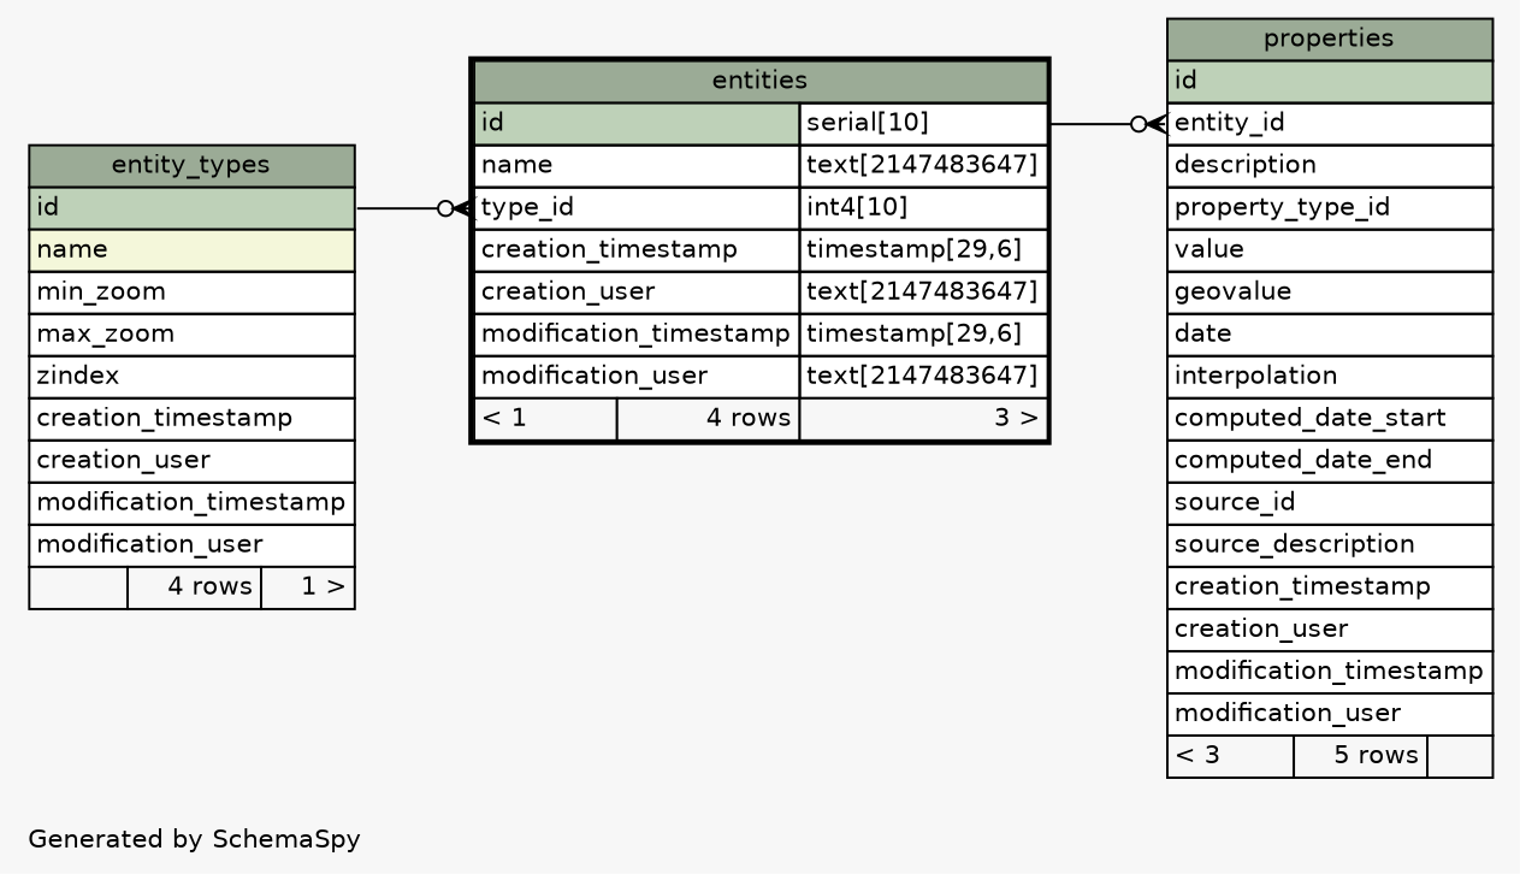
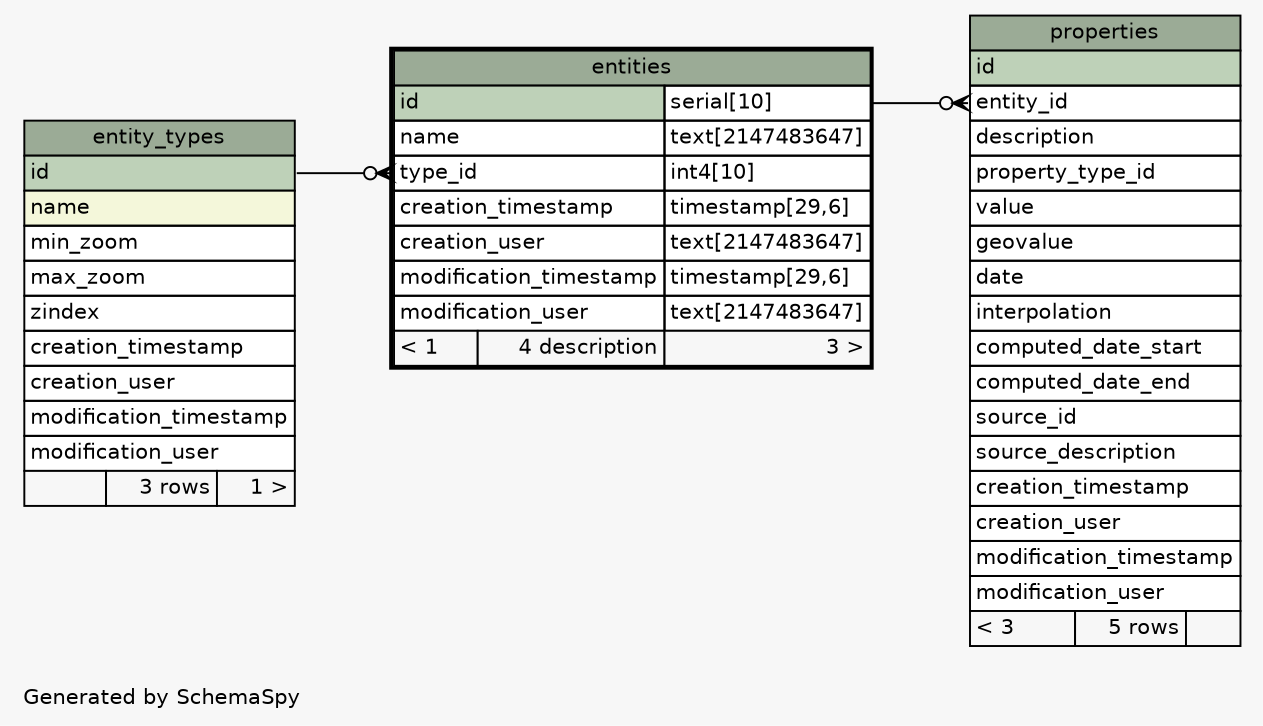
  digraph {
    bgcolor="#f7f7f7"
    fontname=Helvetica
    fontsize=11
    label="\nGenerated by SchemaSpy"
    labeljust=l
    nodesep=0.18
    rankdir=RL
    ranksep=0.46
    node [fontname=Helvetica fontsize=11 shape=plaintext]
    edge [arrowhead=none arrowsize=0.8 arrowtail=crowodot dir=back]
-   n1 [label=<     <TABLE BORDER="2" CELLBORDER="1" CELLSPACING="0" BGCOLOR="#ffffff">       <TR><TD COLSPAN="3" BGCOLOR="#9bab96" ALIGN="CENTER">entities</TD></TR>       <TR><TD PORT="id" COLSPAN="2" BGCOLOR="#bed1b8" ALIGN="LEFT">id</TD><TD PORT="id.type" ALIGN="LEFT">serial[10]</TD></TR>       <TR><TD PORT="name" COLSPAN="2" ALIGN="LEFT">name</TD><TD PORT="name.type" ALIGN="LEFT">text[2147483647]</TD></TR>       <TR><TD PORT="type_id" COLSPAN="2" ALIGN="LEFT">type_id</TD><TD PORT="type_id.type" ALIGN="LEFT">int4[10]</TD></TR>       <TR><TD PORT="creation_timestamp" COLSPAN="2" ALIGN="LEFT">creation_timestamp</TD><TD PORT="creation_timestamp.type" ALIGN="LEFT">timestamp[29,6]</TD></TR>       <TR><TD PORT="creation_user" COLSPAN="2" ALIGN="LEFT">creation_user</TD><TD PORT="creation_user.type" ALIGN="LEFT">text[2147483647]</TD></TR>       <TR><TD PORT="modification_timestamp" COLSPAN="2" ALIGN="LEFT">modification_timestamp</TD><TD PORT="modification_timestamp.type" ALIGN="LEFT">timestamp[29,6]</TD></TR>       <TR><TD PORT="modification_user" COLSPAN="2" ALIGN="LEFT">modification_user</TD><TD PORT="modification_user.type" ALIGN="LEFT">text[2147483647]</TD></TR>       <TR><TD ALIGN="LEFT" BGCOLOR="#f7f7f7">&lt; 1</TD><TD ALIGN="RIGHT" BGCOLOR="#f7f7f7">4 rows</TD><TD ALIGN="RIGHT" BGCOLOR="#f7f7f7">3 &gt;</TD></TR>     </TABLE>>]
-   n2 [label=<     <TABLE BORDER="0" CELLBORDER="1" CELLSPACING="0" BGCOLOR="#ffffff">       <TR><TD COLSPAN="3" BGCOLOR="#9bab96" ALIGN="CENTER">entity_types</TD></TR>       <TR><TD PORT="id" COLSPAN="3" BGCOLOR="#bed1b8" ALIGN="LEFT">id</TD></TR>       <TR><TD PORT="name" COLSPAN="3" BGCOLOR="#f4f7da" ALIGN="LEFT">name</TD></TR>       <TR><TD PORT="min_zoom" COLSPAN="3" ALIGN="LEFT">min_zoom</TD></TR>       <TR><TD PORT="max_zoom" COLSPAN="3" ALIGN="LEFT">max_zoom</TD></TR>       <TR><TD PORT="zindex" COLSPAN="3" ALIGN="LEFT">zindex</TD></TR>       <TR><TD PORT="creation_timestamp" COLSPAN="3" ALIGN="LEFT">creation_timestamp</TD></TR>       <TR><TD PORT="creation_user" COLSPAN="3" ALIGN="LEFT">creation_user</TD></TR>       <TR><TD PORT="modification_timestamp" COLSPAN="3" ALIGN="LEFT">modification_timestamp</TD></TR>       <TR><TD PORT="modification_user" COLSPAN="3" ALIGN="LEFT">modification_user</TD></TR>       <TR><TD ALIGN="LEFT" BGCOLOR="#f7f7f7">  </TD><TD ALIGN="RIGHT" BGCOLOR="#f7f7f7">4 rows</TD><TD ALIGN="RIGHT" BGCOLOR="#f7f7f7">1 &gt;</TD></TR>     </TABLE>>]
+   n1 [label=<     <TABLE BORDER="2" CELLBORDER="1" CELLSPACING="0" BGCOLOR="#ffffff">       <TR><TD COLSPAN="3" BGCOLOR="#9bab96" ALIGN="CENTER">entities</TD></TR>       <TR><TD PORT="id" COLSPAN="2" BGCOLOR="#bed1b8" ALIGN="LEFT">id</TD><TD PORT="id.type" ALIGN="LEFT">serial[10]</TD></TR>       <TR><TD PORT="name" COLSPAN="2" ALIGN="LEFT">name</TD><TD PORT="name.type" ALIGN="LEFT">text[2147483647]</TD></TR>       <TR><TD PORT="type_id" COLSPAN="2" ALIGN="LEFT">type_id</TD><TD PORT="type_id.type" ALIGN="LEFT">int4[10]</TD></TR>       <TR><TD PORT="creation_timestamp" COLSPAN="2" ALIGN="LEFT">creation_timestamp</TD><TD PORT="creation_timestamp.type" ALIGN="LEFT">timestamp[29,6]</TD></TR>       <TR><TD PORT="creation_user" COLSPAN="2" ALIGN="LEFT">creation_user</TD><TD PORT="creation_user.type" ALIGN="LEFT">text[2147483647]</TD></TR>       <TR><TD PORT="modification_timestamp" COLSPAN="2" ALIGN="LEFT">modification_timestamp</TD><TD PORT="modification_timestamp.type" ALIGN="LEFT">timestamp[29,6]</TD></TR>       <TR><TD PORT="modification_user" COLSPAN="2" ALIGN="LEFT">modification_user</TD><TD PORT="modification_user.type" ALIGN="LEFT">text[2147483647]</TD></TR>       <TR><TD ALIGN="LEFT" BGCOLOR="#f7f7f7">&lt; 1</TD><TD ALIGN="RIGHT" BGCOLOR="#f7f7f7">4 description</TD><TD ALIGN="RIGHT" BGCOLOR="#f7f7f7">3 &gt;</TD></TR>     </TABLE>>]
+   n2 [label=<     <TABLE BORDER="0" CELLBORDER="1" CELLSPACING="0" BGCOLOR="#ffffff">       <TR><TD COLSPAN="3" BGCOLOR="#9bab96" ALIGN="CENTER">entity_types</TD></TR>       <TR><TD PORT="id" COLSPAN="3" BGCOLOR="#bed1b8" ALIGN="LEFT">id</TD></TR>       <TR><TD PORT="name" COLSPAN="3" BGCOLOR="#f4f7da" ALIGN="LEFT">name</TD></TR>       <TR><TD PORT="min_zoom" COLSPAN="3" ALIGN="LEFT">min_zoom</TD></TR>       <TR><TD PORT="max_zoom" COLSPAN="3" ALIGN="LEFT">max_zoom</TD></TR>       <TR><TD PORT="zindex" COLSPAN="3" ALIGN="LEFT">zindex</TD></TR>       <TR><TD PORT="creation_timestamp" COLSPAN="3" ALIGN="LEFT">creation_timestamp</TD></TR>       <TR><TD PORT="creation_user" COLSPAN="3" ALIGN="LEFT">creation_user</TD></TR>       <TR><TD PORT="modification_timestamp" COLSPAN="3" ALIGN="LEFT">modification_timestamp</TD></TR>       <TR><TD PORT="modification_user" COLSPAN="3" ALIGN="LEFT">modification_user</TD></TR>       <TR><TD ALIGN="LEFT" BGCOLOR="#f7f7f7">  </TD><TD ALIGN="RIGHT" BGCOLOR="#f7f7f7">3 rows</TD><TD ALIGN="RIGHT" BGCOLOR="#f7f7f7">1 &gt;</TD></TR>     </TABLE>>]
    n3 [label=<     <TABLE BORDER="0" CELLBORDER="1" CELLSPACING="0" BGCOLOR="#ffffff">       <TR><TD COLSPAN="3" BGCOLOR="#9bab96" ALIGN="CENTER">properties</TD></TR>       <TR><TD PORT="id" COLSPAN="3" BGCOLOR="#bed1b8" ALIGN="LEFT">id</TD></TR>       <TR><TD PORT="entity_id" COLSPAN="3" ALIGN="LEFT">entity_id</TD></TR>       <TR><TD PORT="description" COLSPAN="3" ALIGN="LEFT">description</TD></TR>       <TR><TD PORT="property_type_id" COLSPAN="3" ALIGN="LEFT">property_type_id</TD></TR>       <TR><TD PORT="value" COLSPAN="3" ALIGN="LEFT">value</TD></TR>       <TR><TD PORT="geovalue" COLSPAN="3" ALIGN="LEFT">geovalue</TD></TR>       <TR><TD PORT="date" COLSPAN="3" ALIGN="LEFT">date</TD></TR>       <TR><TD PORT="interpolation" COLSPAN="3" ALIGN="LEFT">interpolation</TD></TR>       <TR><TD PORT="computed_date_start" COLSPAN="3" ALIGN="LEFT">computed_date_start</TD></TR>       <TR><TD PORT="computed_date_end" COLSPAN="3" ALIGN="LEFT">computed_date_end</TD></TR>       <TR><TD PORT="source_id" COLSPAN="3" ALIGN="LEFT">source_id</TD></TR>       <TR><TD PORT="source_description" COLSPAN="3" ALIGN="LEFT">source_description</TD></TR>       <TR><TD PORT="creation_timestamp" COLSPAN="3" ALIGN="LEFT">creation_timestamp</TD></TR>       <TR><TD PORT="creation_user" COLSPAN="3" ALIGN="LEFT">creation_user</TD></TR>       <TR><TD PORT="modification_timestamp" COLSPAN="3" ALIGN="LEFT">modification_timestamp</TD></TR>       <TR><TD PORT="modification_user" COLSPAN="3" ALIGN="LEFT">modification_user</TD></TR>       <TR><TD ALIGN="LEFT" BGCOLOR="#f7f7f7">&lt; 3</TD><TD ALIGN="RIGHT" BGCOLOR="#f7f7f7">5 rows</TD><TD ALIGN="RIGHT" BGCOLOR="#f7f7f7">  </TD></TR>     </TABLE>>]
    n1 -> n2 [headport="id:e" tailport="type_id:w"]
    n3 -> n1 [headport="id.type:e" tailport="entity_id:w"]
  }
